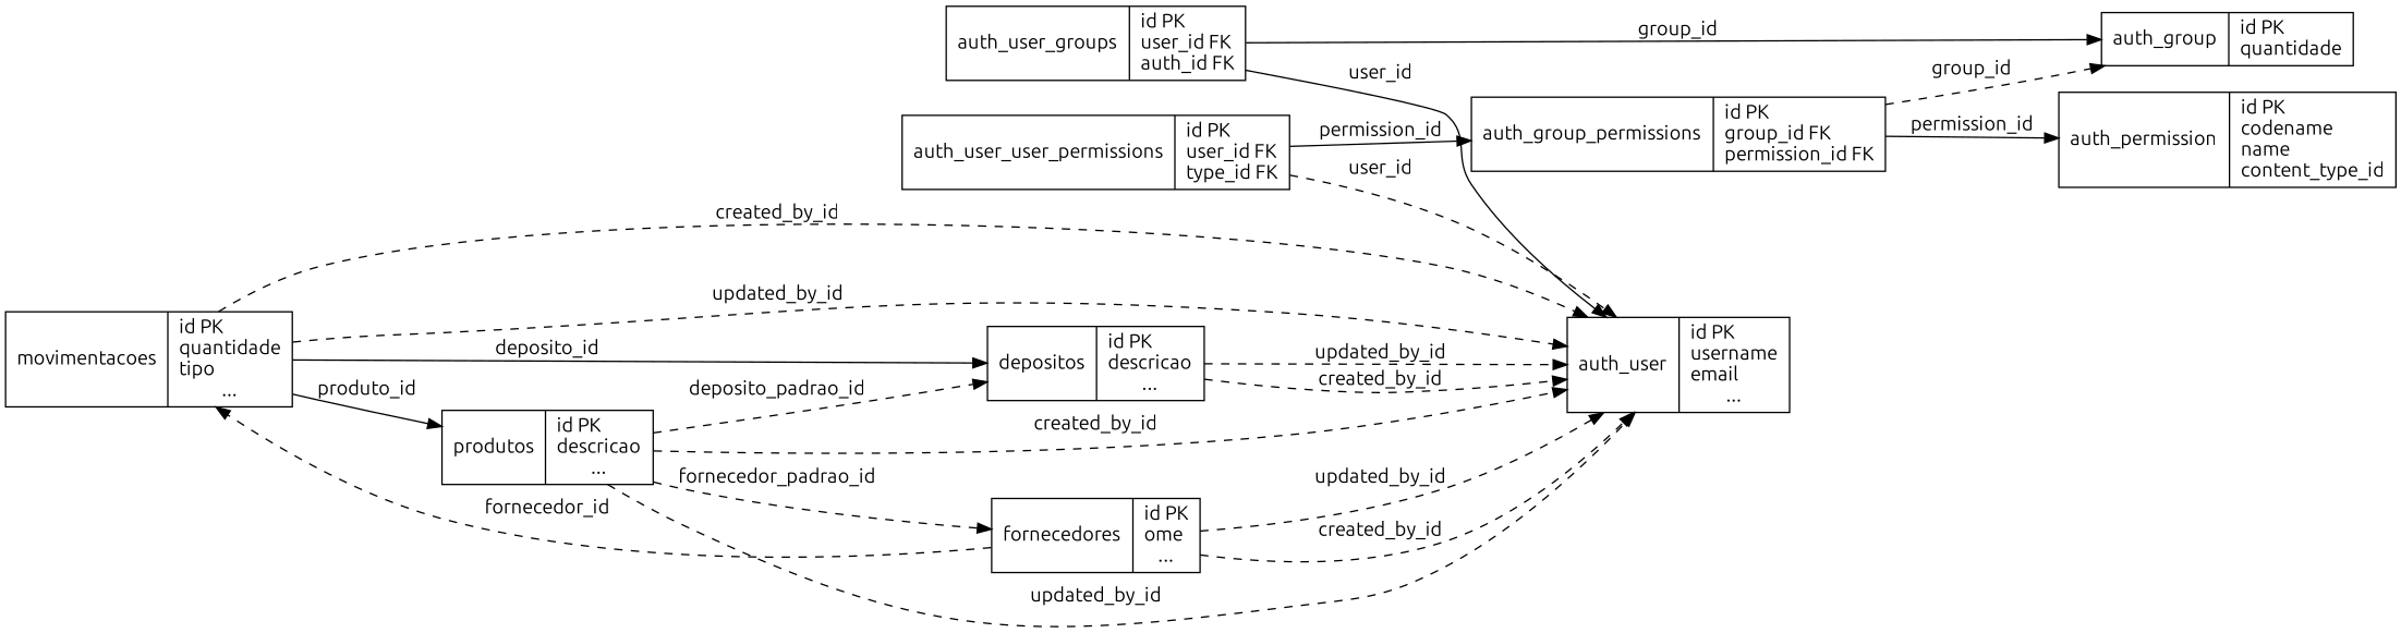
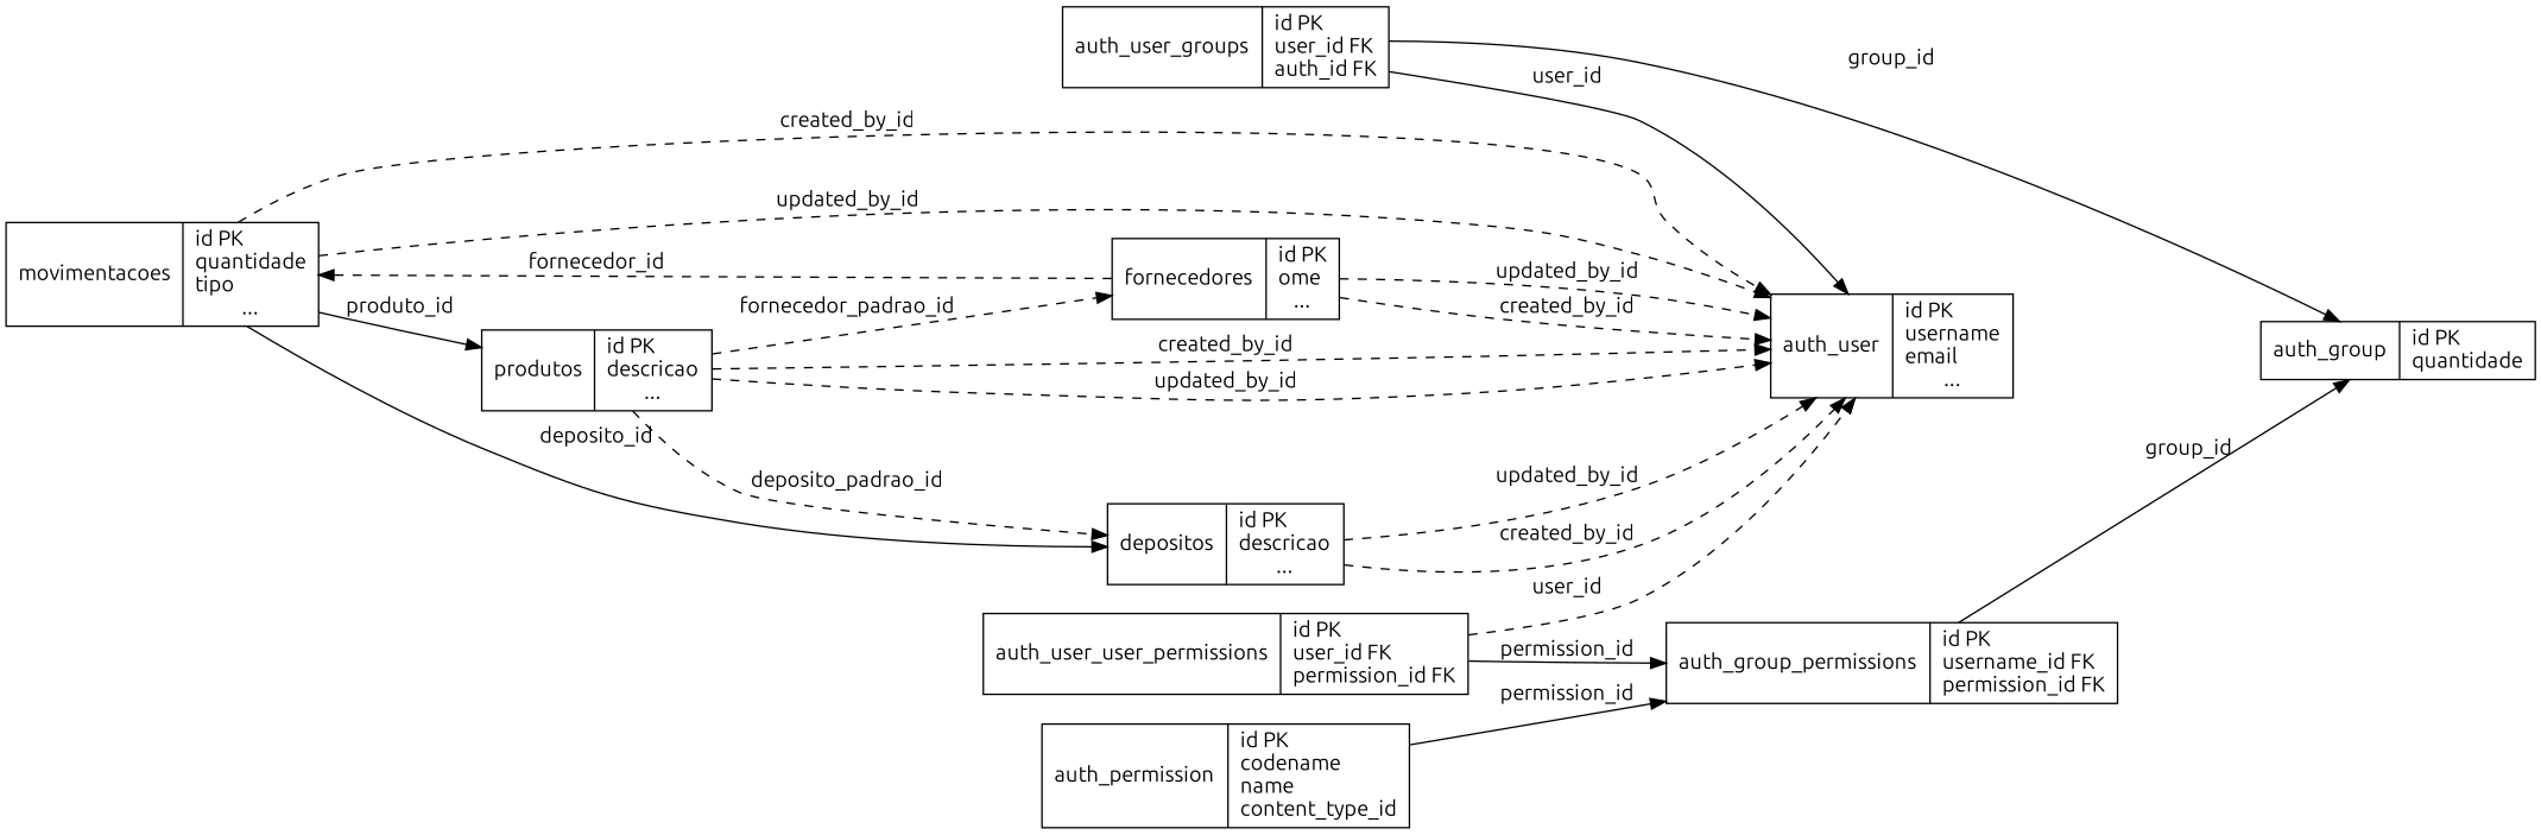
  digraph {
    fontname=Ubuntu
    rankdir=LR
    node [fontname=Ubuntu shape=record]
    edge [fontname=Ubuntu style=dashed]
    n1 [label="{auth_user|id PK\lusername\lemail\l...}"]
    n2 [label="{auth_group|id PK\lquantidade}"]
    n3 [label="{auth_permission|id PK\lcodename\lname\lcontent_type_id}"]
-   n4 [label="{auth_group_permissions|id PK\lgroup_id FK\lpermission_id FK}"]
+   n4 [label="{auth_group_permissions|id PK\lusername_id FK\lpermission_id FK}"]
    n5 [label="{auth_user_groups|id PK\luser_id FK\lauth_id FK}"]
-   n6 [label="{auth_user_user_permissions|id PK\luser_id FK\ltype_id FK}"]
+   n6 [label="{auth_user_user_permissions|id PK\luser_id FK\lpermission_id FK}"]
    n7 [label="{depositos|id PK\ldescricao\l...}"]
    n8 [label="{fornecedores|id PK\nome\l...}"]
    n9 [label="{movimentacoes|id PK\lquantidade\ltipo\l...}"]
    n10 [label="{produtos|id PK\ldescricao\l...}"]
-   n4 -> n2 [label=group_id]
-   n4 -> n3 [label=permission_id style=""]
+   n4 -> n2 [label=group_id style=""]
+   n3 -> n4 [label=permission_id style=""]
    n5 -> n1 [label=user_id style=""]
    n5 -> n2 [label=group_id style=""]
    n6 -> n1 [label=user_id]
    n6 -> n4 [label=permission_id style=""]
    n7 -> n1 [label=created_by_id]
    n7 -> n1 [label=updated_by_id]
    n8 -> n1 [label=created_by_id]
    n8 -> n1 [label=updated_by_id]
    n8 -> n9 [label=fornecedor_id]
    n9 -> n1 [label=created_by_id]
    n9 -> n1 [label=updated_by_id]
    n9 -> n7 [label=deposito_id style=""]
    n9 -> n10 [label=produto_id style=""]
    n10 -> n1 [label=created_by_id]
    n10 -> n1 [label=updated_by_id]
    n10 -> n7 [label=deposito_padrao_id]
    n10 -> n8 [label=fornecedor_padrao_id]
  }
